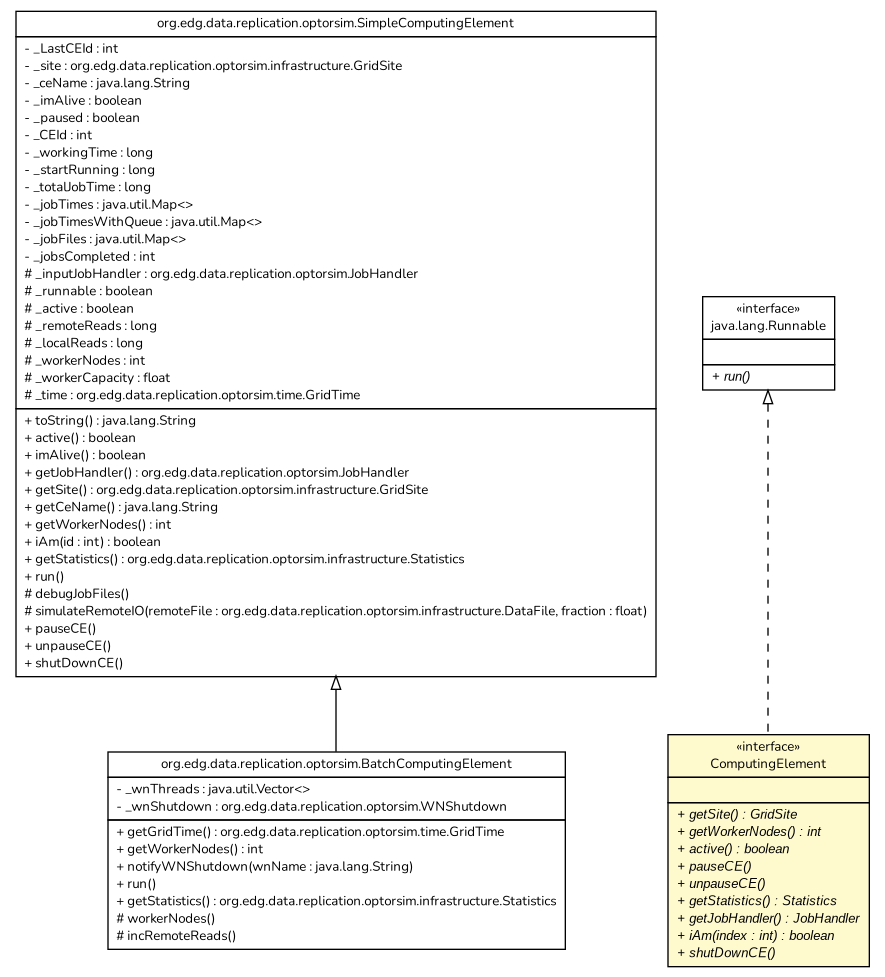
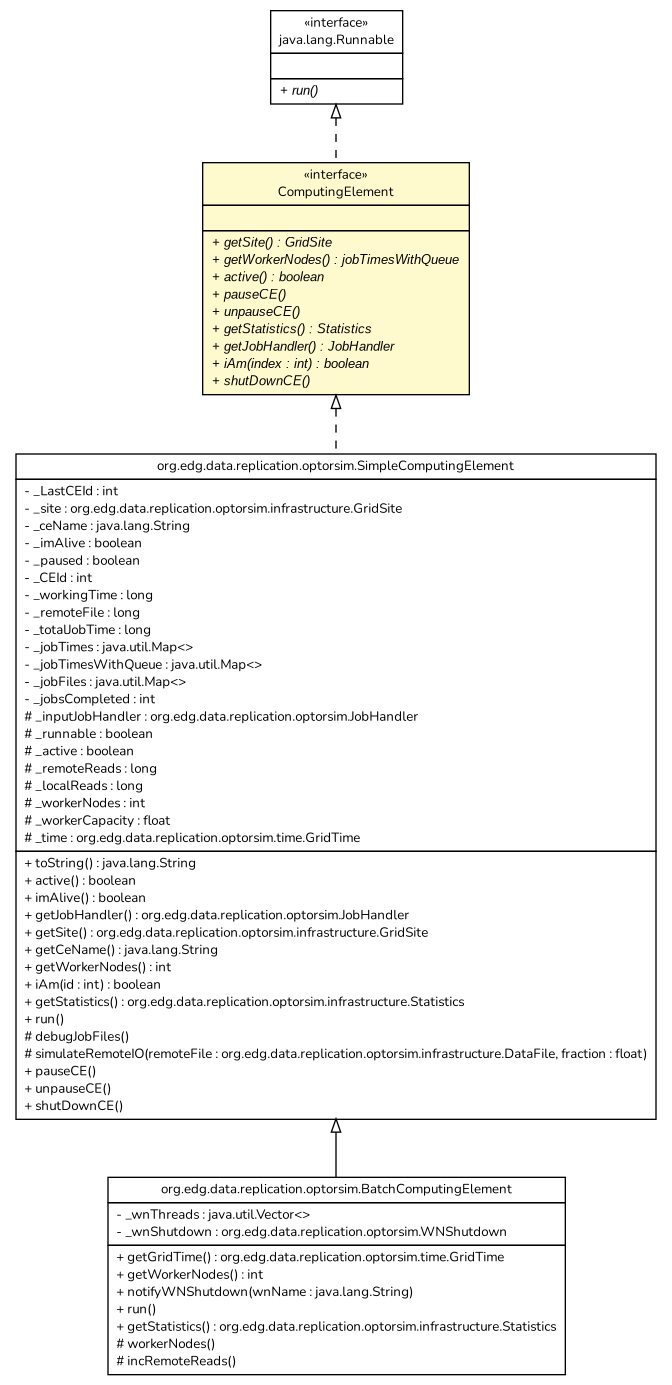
  digraph {
    fontname=Nunito
    nodesep=0.25
    ranksep=0.5
    node [fontcolor=black fontname=Nunito fontsize=10.0 shape=plaintext]
    edge [arrowtail=empty dir=back fontname=Nunito fontsize=10 headport=p labelfontname=arial labelfontsize=10 tailport=p style=dashed]
-   n1 [label=<<table title="org.edg.data.replication.optorsim.SimpleComputingElement" border="0" cellborder="1" cellspacing="0" cellpadding="2" port="p" href="../SimpleComputingElement.html"> 		<tr><td><table border="0" cellspacing="0" cellpadding="1"> <tr><td align="center" balign="center"> org.edg.data.replication.optorsim.SimpleComputingElement </td></tr> 		</table></td></tr> 		<tr><td><table border="0" cellspacing="0" cellpadding="1"> <tr><td align="left" balign="left"> - _LastCEId : int </td></tr> <tr><td align="left" balign="left"> - _site : org.edg.data.replication.optorsim.infrastructure.GridSite </td></tr> <tr><td align="left" balign="left"> - _ceName : java.lang.String </td></tr> <tr><td align="left" balign="left"> - _imAlive : boolean </td></tr> <tr><td align="left" balign="left"> - _paused : boolean </td></tr> <tr><td align="left" balign="left"> - _CEId : int </td></tr> <tr><td align="left" balign="left"> - _workingTime : long </td></tr> <tr><td align="left" balign="left"> - _startRunning : long </td></tr> <tr><td align="left" balign="left"> - _totalJobTime : long </td></tr> <tr><td align="left" balign="left"> - _jobTimes : java.util.Map&lt;&gt; </td></tr> <tr><td align="left" balign="left"> - _jobTimesWithQueue : java.util.Map&lt;&gt; </td></tr> <tr><td align="left" balign="left"> - _jobFiles : java.util.Map&lt;&gt; </td></tr> <tr><td align="left" balign="left"> - _jobsCompleted : int </td></tr> <tr><td align="left" balign="left"> # _inputJobHandler : org.edg.data.replication.optorsim.JobHandler </td></tr> <tr><td align="left" balign="left"> # _runnable : boolean </td></tr> <tr><td align="left" balign="left"> # _active : boolean </td></tr> <tr><td align="left" balign="left"> # _remoteReads : long </td></tr> <tr><td align="left" balign="left"> # _localReads : long </td></tr> <tr><td align="left" balign="left"> # _workerNodes : int </td></tr> <tr><td align="left" balign="left"> # _workerCapacity : float </td></tr> <tr><td align="left" balign="left"> # _time : org.edg.data.replication.optorsim.time.GridTime </td></tr> 		</table></td></tr> 		<tr><td><table border="0" cellspacing="0" cellpadding="1"> <tr><td align="left" balign="left"> + toString() : java.lang.String </td></tr> <tr><td align="left" balign="left"> + active() : boolean </td></tr> <tr><td align="left" balign="left"> + imAlive() : boolean </td></tr> <tr><td align="left" balign="left"> + getJobHandler() : org.edg.data.replication.optorsim.JobHandler </td></tr> <tr><td align="left" balign="left"> + getSite() : org.edg.data.replication.optorsim.infrastructure.GridSite </td></tr> <tr><td align="left" balign="left"> + getCeName() : java.lang.String </td></tr> <tr><td align="left" balign="left"> + getWorkerNodes() : int </td></tr> <tr><td align="left" balign="left"> + iAm(id : int) : boolean </td></tr> <tr><td align="left" balign="left"> + getStatistics() : org.edg.data.replication.optorsim.infrastructure.Statistics </td></tr> <tr><td align="left" balign="left"> + run() </td></tr> <tr><td align="left" balign="left"> # debugJobFiles() </td></tr> <tr><td align="left" balign="left"> # simulateRemoteIO(remoteFile : org.edg.data.replication.optorsim.infrastructure.DataFile, fraction : float) </td></tr> <tr><td align="left" balign="left"> + pauseCE() </td></tr> <tr><td align="left" balign="left"> + unpauseCE() </td></tr> <tr><td align="left" balign="left"> + shutDownCE() </td></tr> 		</table></td></tr> 		</table>>]
+   n1 [label=<<table title="org.edg.data.replication.optorsim.SimpleComputingElement" border="0" cellborder="1" cellspacing="0" cellpadding="2" port="p" href="../SimpleComputingElement.html"> 		<tr><td><table border="0" cellspacing="0" cellpadding="1"> <tr><td align="center" balign="center"> org.edg.data.replication.optorsim.SimpleComputingElement </td></tr> 		</table></td></tr> 		<tr><td><table border="0" cellspacing="0" cellpadding="1"> <tr><td align="left" balign="left"> - _LastCEId : int </td></tr> <tr><td align="left" balign="left"> - _site : org.edg.data.replication.optorsim.infrastructure.GridSite </td></tr> <tr><td align="left" balign="left"> - _ceName : java.lang.String </td></tr> <tr><td align="left" balign="left"> - _imAlive : boolean </td></tr> <tr><td align="left" balign="left"> - _paused : boolean </td></tr> <tr><td align="left" balign="left"> - _CEId : int </td></tr> <tr><td align="left" balign="left"> - _workingTime : long </td></tr> <tr><td align="left" balign="left"> - _remoteFile : long </td></tr> <tr><td align="left" balign="left"> - _totalJobTime : long </td></tr> <tr><td align="left" balign="left"> - _jobTimes : java.util.Map&lt;&gt; </td></tr> <tr><td align="left" balign="left"> - _jobTimesWithQueue : java.util.Map&lt;&gt; </td></tr> <tr><td align="left" balign="left"> - _jobFiles : java.util.Map&lt;&gt; </td></tr> <tr><td align="left" balign="left"> - _jobsCompleted : int </td></tr> <tr><td align="left" balign="left"> # _inputJobHandler : org.edg.data.replication.optorsim.JobHandler </td></tr> <tr><td align="left" balign="left"> # _runnable : boolean </td></tr> <tr><td align="left" balign="left"> # _active : boolean </td></tr> <tr><td align="left" balign="left"> # _remoteReads : long </td></tr> <tr><td align="left" balign="left"> # _localReads : long </td></tr> <tr><td align="left" balign="left"> # _workerNodes : int </td></tr> <tr><td align="left" balign="left"> # _workerCapacity : float </td></tr> <tr><td align="left" balign="left"> # _time : org.edg.data.replication.optorsim.time.GridTime </td></tr> 		</table></td></tr> 		<tr><td><table border="0" cellspacing="0" cellpadding="1"> <tr><td align="left" balign="left"> + toString() : java.lang.String </td></tr> <tr><td align="left" balign="left"> + active() : boolean </td></tr> <tr><td align="left" balign="left"> + imAlive() : boolean </td></tr> <tr><td align="left" balign="left"> + getJobHandler() : org.edg.data.replication.optorsim.JobHandler </td></tr> <tr><td align="left" balign="left"> + getSite() : org.edg.data.replication.optorsim.infrastructure.GridSite </td></tr> <tr><td align="left" balign="left"> + getCeName() : java.lang.String </td></tr> <tr><td align="left" balign="left"> + getWorkerNodes() : int </td></tr> <tr><td align="left" balign="left"> + iAm(id : int) : boolean </td></tr> <tr><td align="left" balign="left"> + getStatistics() : org.edg.data.replication.optorsim.infrastructure.Statistics </td></tr> <tr><td align="left" balign="left"> + run() </td></tr> <tr><td align="left" balign="left"> # debugJobFiles() </td></tr> <tr><td align="left" balign="left"> # simulateRemoteIO(remoteFile : org.edg.data.replication.optorsim.infrastructure.DataFile, fraction : float) </td></tr> <tr><td align="left" balign="left"> + pauseCE() </td></tr> <tr><td align="left" balign="left"> + unpauseCE() </td></tr> <tr><td align="left" balign="left"> + shutDownCE() </td></tr> 		</table></td></tr> 		</table>>]
    n2 [label=<<table title="org.edg.data.replication.optorsim.BatchComputingElement" border="0" cellborder="1" cellspacing="0" cellpadding="2" port="p" href="../BatchComputingElement.html"> 		<tr><td><table border="0" cellspacing="0" cellpadding="1"> <tr><td align="center" balign="center"> org.edg.data.replication.optorsim.BatchComputingElement </td></tr> 		</table></td></tr> 		<tr><td><table border="0" cellspacing="0" cellpadding="1"> <tr><td align="left" balign="left"> - _wnThreads : java.util.Vector&lt;&gt; </td></tr> <tr><td align="left" balign="left"> - _wnShutdown : org.edg.data.replication.optorsim.WNShutdown </td></tr> 		</table></td></tr> 		<tr><td><table border="0" cellspacing="0" cellpadding="1"> <tr><td align="left" balign="left"> + getGridTime() : org.edg.data.replication.optorsim.time.GridTime </td></tr> <tr><td align="left" balign="left"> + getWorkerNodes() : int </td></tr> <tr><td align="left" balign="left"> + notifyWNShutdown(wnName : java.lang.String) </td></tr> <tr><td align="left" balign="left"> + run() </td></tr> <tr><td align="left" balign="left"> + getStatistics() : org.edg.data.replication.optorsim.infrastructure.Statistics </td></tr> <tr><td align="left" balign="left"> # workerNodes() </td></tr> <tr><td align="left" balign="left"> # incRemoteReads() </td></tr> 		</table></td></tr> 		</table>>]
-   n3 [label=<<table title="org.edg.data.replication.optorsim.infrastructure.ComputingElement" border="0" cellborder="1" cellspacing="0" cellpadding="2" port="p" bgcolor="lemonChiffon" href="./ComputingElement.html"> 		<tr><td><table border="0" cellspacing="0" cellpadding="1"> <tr><td align="center" balign="center"> &#171;interface&#187; </td></tr> <tr><td align="center" balign="center"> ComputingElement </td></tr> 		</table></td></tr> 		<tr><td><table border="0" cellspacing="0" cellpadding="1"> <tr><td align="left" balign="left">  </td></tr> 		</table></td></tr> 		<tr><td><table border="0" cellspacing="0" cellpadding="1"> <tr><td align="left" balign="left"><font face="arial italic" point-size="10.0"> + getSite() : GridSite </font></td></tr> <tr><td align="left" balign="left"><font face="arial italic" point-size="10.0"> + getWorkerNodes() : int </font></td></tr> <tr><td align="left" balign="left"><font face="arial italic" point-size="10.0"> + active() : boolean </font></td></tr> <tr><td align="left" balign="left"><font face="arial italic" point-size="10.0"> + pauseCE() </font></td></tr> <tr><td align="left" balign="left"><font face="arial italic" point-size="10.0"> + unpauseCE() </font></td></tr> <tr><td align="left" balign="left"><font face="arial italic" point-size="10.0"> + getStatistics() : Statistics </font></td></tr> <tr><td align="left" balign="left"><font face="arial italic" point-size="10.0"> + getJobHandler() : JobHandler </font></td></tr> <tr><td align="left" balign="left"><font face="arial italic" point-size="10.0"> + iAm(index : int) : boolean </font></td></tr> <tr><td align="left" balign="left"><font face="arial italic" point-size="10.0"> + shutDownCE() </font></td></tr> 		</table></td></tr> 		</table>>]
+   n3 [label=<<table title="org.edg.data.replication.optorsim.infrastructure.ComputingElement" border="0" cellborder="1" cellspacing="0" cellpadding="2" port="p" bgcolor="lemonChiffon" href="./ComputingElement.html"> 		<tr><td><table border="0" cellspacing="0" cellpadding="1"> <tr><td align="center" balign="center"> &#171;interface&#187; </td></tr> <tr><td align="center" balign="center"> ComputingElement </td></tr> 		</table></td></tr> 		<tr><td><table border="0" cellspacing="0" cellpadding="1"> <tr><td align="left" balign="left">  </td></tr> 		</table></td></tr> 		<tr><td><table border="0" cellspacing="0" cellpadding="1"> <tr><td align="left" balign="left"><font face="arial italic" point-size="10.0"> + getSite() : GridSite </font></td></tr> <tr><td align="left" balign="left"><font face="arial italic" point-size="10.0"> + getWorkerNodes() : jobTimesWithQueue </font></td></tr> <tr><td align="left" balign="left"><font face="arial italic" point-size="10.0"> + active() : boolean </font></td></tr> <tr><td align="left" balign="left"><font face="arial italic" point-size="10.0"> + pauseCE() </font></td></tr> <tr><td align="left" balign="left"><font face="arial italic" point-size="10.0"> + unpauseCE() </font></td></tr> <tr><td align="left" balign="left"><font face="arial italic" point-size="10.0"> + getStatistics() : Statistics </font></td></tr> <tr><td align="left" balign="left"><font face="arial italic" point-size="10.0"> + getJobHandler() : JobHandler </font></td></tr> <tr><td align="left" balign="left"><font face="arial italic" point-size="10.0"> + iAm(index : int) : boolean </font></td></tr> <tr><td align="left" balign="left"><font face="arial italic" point-size="10.0"> + shutDownCE() </font></td></tr> 		</table></td></tr> 		</table>>]
    n4 [label=<<table title="java.lang.Runnable" border="0" cellborder="1" cellspacing="0" cellpadding="2" port="p" href="http://java.sun.com/j2se/1.4.2/docs/api/java/lang/Runnable.html"> 		<tr><td><table border="0" cellspacing="0" cellpadding="1"> <tr><td align="center" balign="center"> &#171;interface&#187; </td></tr> <tr><td align="center" balign="center"> java.lang.Runnable </td></tr> 		</table></td></tr> 		<tr><td><table border="0" cellspacing="0" cellpadding="1"> <tr><td align="left" balign="left">  </td></tr> 		</table></td></tr> 		<tr><td><table border="0" cellspacing="0" cellpadding="1"> <tr><td align="left" balign="left"><font face="arial italic" point-size="10.0"> + run() </font></td></tr> 		</table></td></tr> 		</table>>]
    n1 -> n2 [style=""]
+   n3 -> n1
    n4 -> n3
  }
